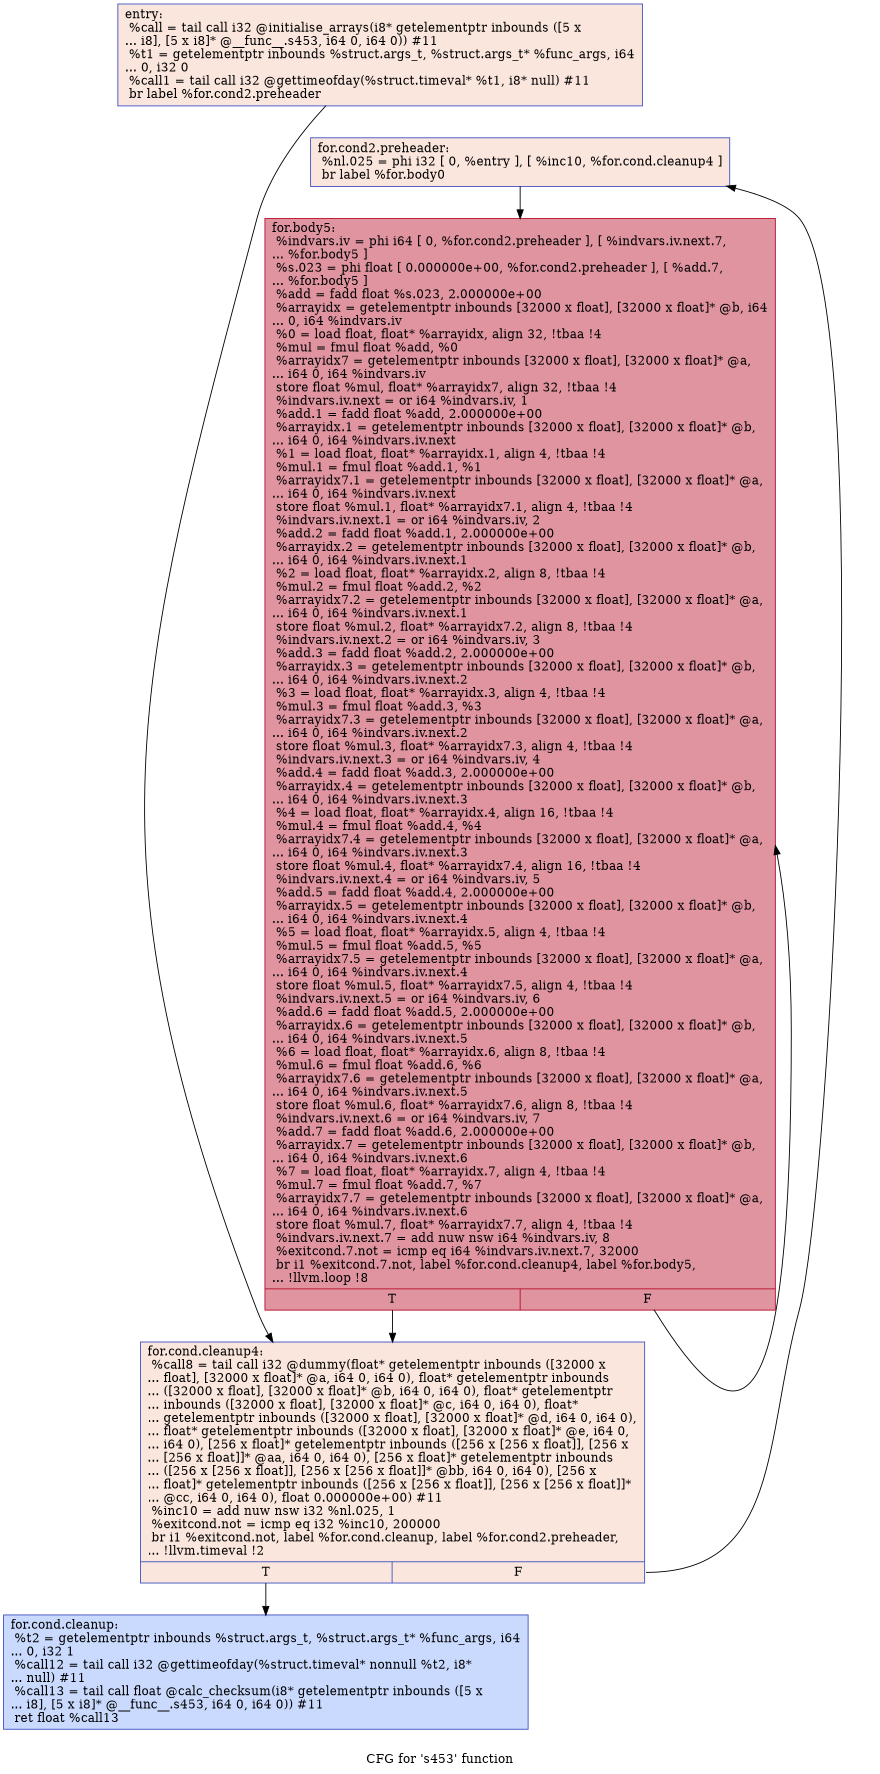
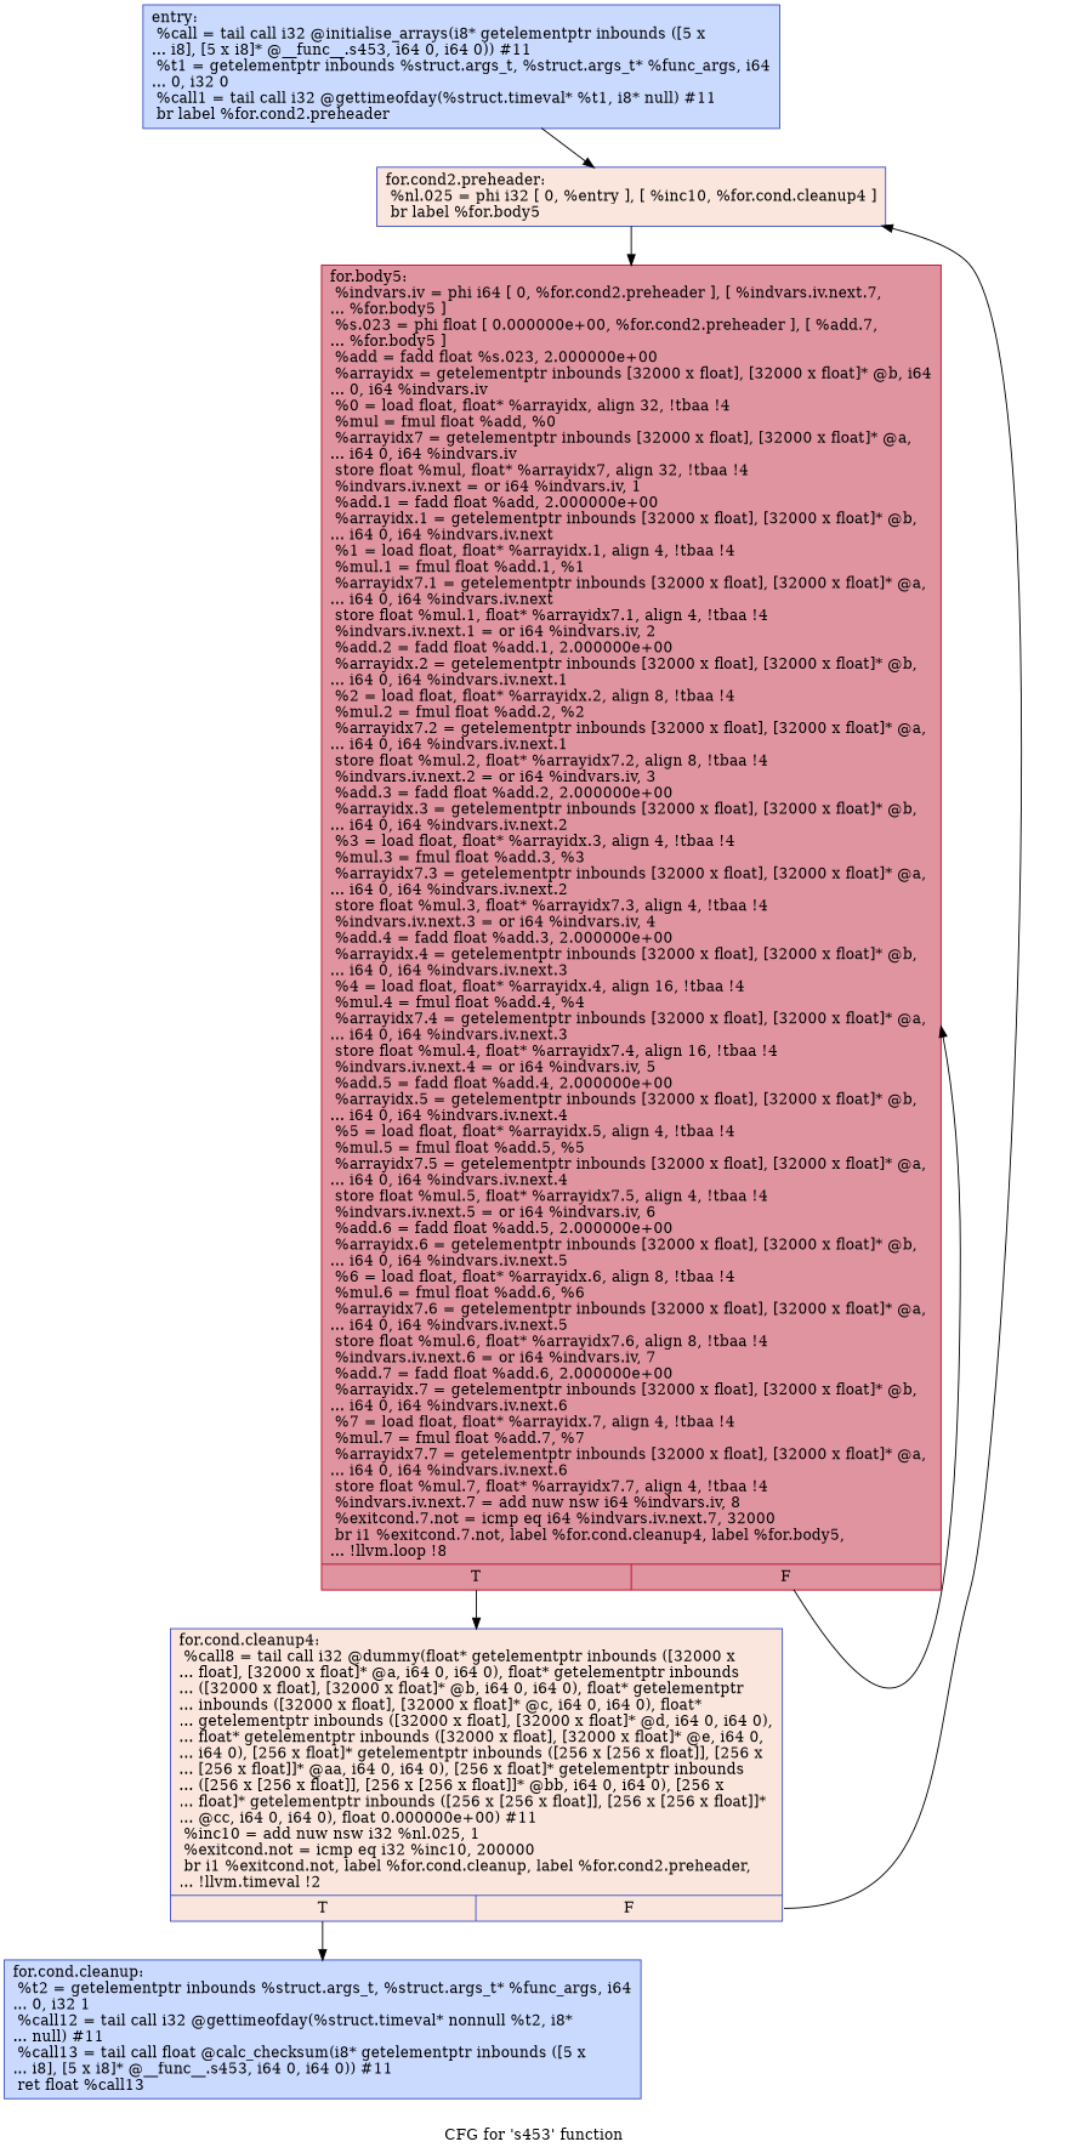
  digraph {
    label="CFG for 's453' function"
    node [color="#3d50c3ff" fillcolor="#88abfd70" shape=record style=filled]
-   n1 [fillcolor="#f3c7b170" label="{entry:\l  %call = tail call i32 @initialise_arrays(i8* getelementptr inbounds ([5 x\l... i8], [5 x i8]* @__func__.s453, i64 0, i64 0)) #11\l  %t1 = getelementptr inbounds %struct.args_t, %struct.args_t* %func_args, i64\l... 0, i32 0\l  %call1 = tail call i32 @gettimeofday(%struct.timeval* %t1, i8* null) #11\l  br label %for.cond2.preheader\l}"]
-   n2 [fillcolor="#f3c7b170" label="{for.cond2.preheader:                              \l  %nl.025 = phi i32 [ 0, %entry ], [ %inc10, %for.cond.cleanup4 ]\l  br label %for.body0\l}"]
+   n1 [label="{entry:\l  %call = tail call i32 @initialise_arrays(i8* getelementptr inbounds ([5 x\l... i8], [5 x i8]* @__func__.s453, i64 0, i64 0)) #11\l  %t1 = getelementptr inbounds %struct.args_t, %struct.args_t* %func_args, i64\l... 0, i32 0\l  %call1 = tail call i32 @gettimeofday(%struct.timeval* %t1, i8* null) #11\l  br label %for.cond2.preheader\l}"]
+   n2 [fillcolor="#f3c7b170" label="{for.cond2.preheader:                              \l  %nl.025 = phi i32 [ 0, %entry ], [ %inc10, %for.cond.cleanup4 ]\l  br label %for.body5\l}"]
    n3 [color="#b70d28ff" fillcolor="#b70d2870" label="{for.body5:                                        \l  %indvars.iv = phi i64 [ 0, %for.cond2.preheader ], [ %indvars.iv.next.7,\l... %for.body5 ]\l  %s.023 = phi float [ 0.000000e+00, %for.cond2.preheader ], [ %add.7,\l... %for.body5 ]\l  %add = fadd float %s.023, 2.000000e+00\l  %arrayidx = getelementptr inbounds [32000 x float], [32000 x float]* @b, i64\l... 0, i64 %indvars.iv\l  %0 = load float, float* %arrayidx, align 32, !tbaa !4\l  %mul = fmul float %add, %0\l  %arrayidx7 = getelementptr inbounds [32000 x float], [32000 x float]* @a,\l... i64 0, i64 %indvars.iv\l  store float %mul, float* %arrayidx7, align 32, !tbaa !4\l  %indvars.iv.next = or i64 %indvars.iv, 1\l  %add.1 = fadd float %add, 2.000000e+00\l  %arrayidx.1 = getelementptr inbounds [32000 x float], [32000 x float]* @b,\l... i64 0, i64 %indvars.iv.next\l  %1 = load float, float* %arrayidx.1, align 4, !tbaa !4\l  %mul.1 = fmul float %add.1, %1\l  %arrayidx7.1 = getelementptr inbounds [32000 x float], [32000 x float]* @a,\l... i64 0, i64 %indvars.iv.next\l  store float %mul.1, float* %arrayidx7.1, align 4, !tbaa !4\l  %indvars.iv.next.1 = or i64 %indvars.iv, 2\l  %add.2 = fadd float %add.1, 2.000000e+00\l  %arrayidx.2 = getelementptr inbounds [32000 x float], [32000 x float]* @b,\l... i64 0, i64 %indvars.iv.next.1\l  %2 = load float, float* %arrayidx.2, align 8, !tbaa !4\l  %mul.2 = fmul float %add.2, %2\l  %arrayidx7.2 = getelementptr inbounds [32000 x float], [32000 x float]* @a,\l... i64 0, i64 %indvars.iv.next.1\l  store float %mul.2, float* %arrayidx7.2, align 8, !tbaa !4\l  %indvars.iv.next.2 = or i64 %indvars.iv, 3\l  %add.3 = fadd float %add.2, 2.000000e+00\l  %arrayidx.3 = getelementptr inbounds [32000 x float], [32000 x float]* @b,\l... i64 0, i64 %indvars.iv.next.2\l  %3 = load float, float* %arrayidx.3, align 4, !tbaa !4\l  %mul.3 = fmul float %add.3, %3\l  %arrayidx7.3 = getelementptr inbounds [32000 x float], [32000 x float]* @a,\l... i64 0, i64 %indvars.iv.next.2\l  store float %mul.3, float* %arrayidx7.3, align 4, !tbaa !4\l  %indvars.iv.next.3 = or i64 %indvars.iv, 4\l  %add.4 = fadd float %add.3, 2.000000e+00\l  %arrayidx.4 = getelementptr inbounds [32000 x float], [32000 x float]* @b,\l... i64 0, i64 %indvars.iv.next.3\l  %4 = load float, float* %arrayidx.4, align 16, !tbaa !4\l  %mul.4 = fmul float %add.4, %4\l  %arrayidx7.4 = getelementptr inbounds [32000 x float], [32000 x float]* @a,\l... i64 0, i64 %indvars.iv.next.3\l  store float %mul.4, float* %arrayidx7.4, align 16, !tbaa !4\l  %indvars.iv.next.4 = or i64 %indvars.iv, 5\l  %add.5 = fadd float %add.4, 2.000000e+00\l  %arrayidx.5 = getelementptr inbounds [32000 x float], [32000 x float]* @b,\l... i64 0, i64 %indvars.iv.next.4\l  %5 = load float, float* %arrayidx.5, align 4, !tbaa !4\l  %mul.5 = fmul float %add.5, %5\l  %arrayidx7.5 = getelementptr inbounds [32000 x float], [32000 x float]* @a,\l... i64 0, i64 %indvars.iv.next.4\l  store float %mul.5, float* %arrayidx7.5, align 4, !tbaa !4\l  %indvars.iv.next.5 = or i64 %indvars.iv, 6\l  %add.6 = fadd float %add.5, 2.000000e+00\l  %arrayidx.6 = getelementptr inbounds [32000 x float], [32000 x float]* @b,\l... i64 0, i64 %indvars.iv.next.5\l  %6 = load float, float* %arrayidx.6, align 8, !tbaa !4\l  %mul.6 = fmul float %add.6, %6\l  %arrayidx7.6 = getelementptr inbounds [32000 x float], [32000 x float]* @a,\l... i64 0, i64 %indvars.iv.next.5\l  store float %mul.6, float* %arrayidx7.6, align 8, !tbaa !4\l  %indvars.iv.next.6 = or i64 %indvars.iv, 7\l  %add.7 = fadd float %add.6, 2.000000e+00\l  %arrayidx.7 = getelementptr inbounds [32000 x float], [32000 x float]* @b,\l... i64 0, i64 %indvars.iv.next.6\l  %7 = load float, float* %arrayidx.7, align 4, !tbaa !4\l  %mul.7 = fmul float %add.7, %7\l  %arrayidx7.7 = getelementptr inbounds [32000 x float], [32000 x float]* @a,\l... i64 0, i64 %indvars.iv.next.6\l  store float %mul.7, float* %arrayidx7.7, align 4, !tbaa !4\l  %indvars.iv.next.7 = add nuw nsw i64 %indvars.iv, 8\l  %exitcond.7.not = icmp eq i64 %indvars.iv.next.7, 32000\l  br i1 %exitcond.7.not, label %for.cond.cleanup4, label %for.body5,\l... !llvm.loop !8\l|{<s0>T|<s1>F}}"]
    n4 [fillcolor="#f3c7b170" label="{for.cond.cleanup4:                                \l  %call8 = tail call i32 @dummy(float* getelementptr inbounds ([32000 x\l... float], [32000 x float]* @a, i64 0, i64 0), float* getelementptr inbounds\l... ([32000 x float], [32000 x float]* @b, i64 0, i64 0), float* getelementptr\l... inbounds ([32000 x float], [32000 x float]* @c, i64 0, i64 0), float*\l... getelementptr inbounds ([32000 x float], [32000 x float]* @d, i64 0, i64 0),\l... float* getelementptr inbounds ([32000 x float], [32000 x float]* @e, i64 0,\l... i64 0), [256 x float]* getelementptr inbounds ([256 x [256 x float]], [256 x\l... [256 x float]]* @aa, i64 0, i64 0), [256 x float]* getelementptr inbounds\l... ([256 x [256 x float]], [256 x [256 x float]]* @bb, i64 0, i64 0), [256 x\l... float]* getelementptr inbounds ([256 x [256 x float]], [256 x [256 x float]]*\l... @cc, i64 0, i64 0), float 0.000000e+00) #11\l  %inc10 = add nuw nsw i32 %nl.025, 1\l  %exitcond.not = icmp eq i32 %inc10, 200000\l  br i1 %exitcond.not, label %for.cond.cleanup, label %for.cond2.preheader,\l... !llvm.timeval !2\l|{<s0>T|<s1>F}}"]
    n5 [label="{for.cond.cleanup:                                 \l  %t2 = getelementptr inbounds %struct.args_t, %struct.args_t* %func_args, i64\l... 0, i32 1\l  %call12 = tail call i32 @gettimeofday(%struct.timeval* nonnull %t2, i8*\l... null) #11\l  %call13 = tail call float @calc_checksum(i8* getelementptr inbounds ([5 x\l... i8], [5 x i8]* @__func__.s453, i64 0, i64 0)) #11\l  ret float %call13\l}"]
-   n1 -> n4
+   n1 -> n2
    n2 -> n3
    n3 -> n3 [tailport=s1]
    n3 -> n4 [tailport=s0]
    n4 -> n2 [tailport=s1]
    n4 -> n5 [tailport=s0]
  }
